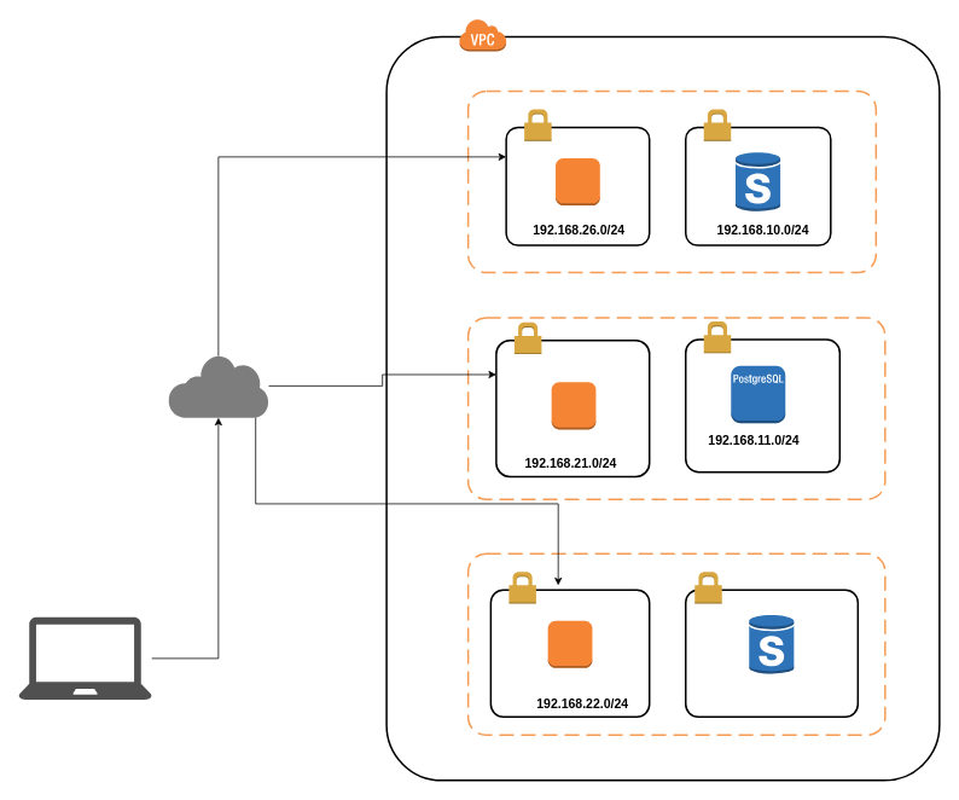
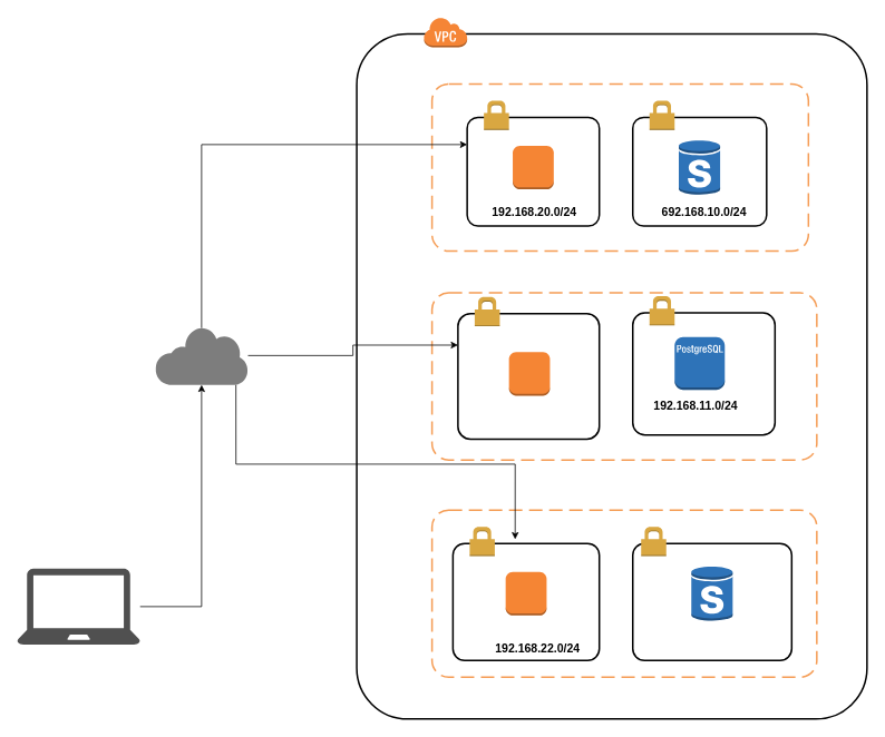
  <mxCell id="0" />
  <mxCell id="1" parent="0" />
  <mxCell id="2" value="" style="rounded=1;arcSize=10;dashed=0;strokeColor=#000000;fillColor=none;gradientColor=none;strokeWidth=2;" parent="1" vertex="1"><mxGeometry x="426" y="40" width="610" height="820" as="geometry" /></mxCell>
  <mxCell id="3" value="" style="dashed=0;html=1;shape=mxgraph.aws3.virtual_private_cloud;fillColor=#F58536;gradientColor=none;dashed=0;" parent="1" vertex="1"><mxGeometry x="506" y="20" width="52" height="36" as="geometry" /></mxCell>
  <mxCell id="4" value="" style="rounded=1;arcSize=10;dashed=1;strokeColor=#F59D56;fillColor=none;gradientColor=none;dashPattern=8 4;strokeWidth=2;fontSize=14;" parent="1" vertex="1"><mxGeometry x="516" y="100" width="450" height="200" as="geometry" /></mxCell>
  <mxCell id="5" value="" style="rounded=1;arcSize=10;dashed=0;strokeColor=#000000;fillColor=none;gradientColor=none;strokeWidth=2;fontSize=14;" parent="1" vertex="1"><mxGeometry x="558" y="140" width="158" height="130" as="geometry" /></mxCell>
  <mxCell id="6" value="" style="dashed=0;html=1;shape=mxgraph.aws3.permissions;fillColor=#D9A741;gradientColor=none;dashed=0;fontSize=14;" parent="1" vertex="1"><mxGeometry x="578" y="120" width="30" height="35" as="geometry" /></mxCell>
  <mxCell id="7" value="" style="rounded=1;arcSize=10;dashed=0;strokeColor=#000000;fillColor=none;gradientColor=none;strokeWidth=2;fontSize=14;" parent="1" vertex="1"><mxGeometry x="756" y="140" width="160" height="130" as="geometry" /></mxCell>
  <mxCell id="8" value="" style="dashed=0;html=1;shape=mxgraph.aws3.permissions;fillColor=#D9A741;gradientColor=none;dashed=0;fontSize=14;" parent="1" vertex="1"><mxGeometry x="776" y="120" width="30" height="35" as="geometry" /></mxCell>
  <mxCell id="9" value="" style="rounded=1;arcSize=10;dashed=1;strokeColor=#F59D56;fillColor=none;gradientColor=none;dashPattern=8 4;strokeWidth=2;fontSize=14;" parent="1" vertex="1"><mxGeometry x="516" y="350" width="460" height="200" as="geometry" /></mxCell>
  <mxCell id="10" value="" style="rounded=1;arcSize=10;dashed=0;strokeColor=#000000;fillColor=none;gradientColor=none;strokeWidth=2;fontSize=14;" parent="1" vertex="1"><mxGeometry x="547" y="375" width="169" height="150" as="geometry" /></mxCell>
  <mxCell id="11" value="" style="dashed=0;html=1;shape=mxgraph.aws3.permissions;fillColor=#D9A741;gradientColor=none;dashed=0;fontSize=14;" parent="1" vertex="1"><mxGeometry x="567" y="355" width="30" height="35" as="geometry" /></mxCell>
  <mxCell id="12" value="" style="rounded=1;arcSize=10;dashed=0;strokeColor=#000000;fillColor=none;gradientColor=none;strokeWidth=2;fontSize=14;" parent="1" vertex="1"><mxGeometry x="756" y="374" width="170" height="146" as="geometry" /></mxCell>
  <mxCell id="13" value="" style="dashed=0;html=1;shape=mxgraph.aws3.permissions;fillColor=#D9A741;gradientColor=none;dashed=0;fontSize=14;" parent="1" vertex="1"><mxGeometry x="776" y="354" width="30" height="35" as="geometry" /></mxCell>
  <mxCell id="14" value="" style="rounded=1;arcSize=10;dashed=1;strokeColor=#F59D56;fillColor=none;gradientColor=none;dashPattern=8 4;strokeWidth=2;fontSize=14;" parent="1" vertex="1"><mxGeometry x="516" y="610" width="460" height="200" as="geometry" /></mxCell>
  <mxCell id="15" value="" style="rounded=1;arcSize=10;dashed=0;strokeColor=#000000;fillColor=none;gradientColor=none;strokeWidth=2;fontSize=14;" parent="1" vertex="1"><mxGeometry x="541" y="650" width="175" height="140" as="geometry" /></mxCell>
  <mxCell id="16" value="" style="dashed=0;html=1;shape=mxgraph.aws3.permissions;fillColor=#D9A741;gradientColor=none;dashed=0;fontSize=14;" parent="1" vertex="1"><mxGeometry x="561" y="630" width="30" height="35" as="geometry" /></mxCell>
  <mxCell id="17" value="" style="rounded=1;arcSize=10;dashed=0;strokeColor=#000000;fillColor=none;gradientColor=none;strokeWidth=2;fontSize=14;" parent="1" vertex="1"><mxGeometry x="756" y="650" width="190" height="140" as="geometry" /></mxCell>
  <mxCell id="18" value="" style="dashed=0;html=1;shape=mxgraph.aws3.permissions;fillColor=#D9A741;gradientColor=none;dashed=0;fontSize=14;" parent="1" vertex="1"><mxGeometry x="766" y="630" width="30" height="35" as="geometry" /></mxCell>
- <mxCell id="19" value="192.168.10.0/24&lt;br&gt;" style="text;html=1;resizable=0;autosize=1;align=center;verticalAlign=middle;points=[];fillColor=none;strokeColor=none;rounded=0;fontSize=14;fontStyle=1" parent="1" vertex="1"><mxGeometry x="781" y="242.6" width="120" height="20" as="geometry" /></mxCell>
+ <mxCell id="19" value="692.168.10.0/24&lt;br&gt;" style="text;html=1;resizable=0;autosize=1;align=center;verticalAlign=middle;points=[];fillColor=none;strokeColor=none;rounded=0;fontSize=14;fontStyle=1" parent="1" vertex="1"><mxGeometry x="781" y="242.6" width="120" height="20" as="geometry" /></mxCell>
  <mxCell id="20" value="192.168.11.0/24&lt;br&gt;" style="text;html=1;resizable=0;autosize=1;align=center;verticalAlign=middle;points=[];fillColor=none;strokeColor=none;rounded=0;fontSize=14;fontStyle=1" parent="1" vertex="1"><mxGeometry x="771" y="475.1" width="120" height="20" as="geometry" /></mxCell>
- <mxCell id="21" value="192.168.26.0/24&lt;br&gt;" style="text;html=1;resizable=0;autosize=1;align=center;verticalAlign=middle;points=[];fillColor=none;strokeColor=none;rounded=0;fontSize=14;fontStyle=1" parent="1" vertex="1"><mxGeometry x="578" y="242.6" width="120" height="20" as="geometry" /></mxCell>
- <mxCell id="22" value="192.168.21.0/24&lt;br&gt;" style="text;html=1;resizable=0;autosize=1;align=center;verticalAlign=middle;points=[];fillColor=none;strokeColor=none;rounded=0;fontSize=14;fontStyle=1" parent="1" vertex="1"><mxGeometry x="568.5" y="500.1" width="120" height="20" as="geometry" /></mxCell>
+ <mxCell id="21" value="192.168.20.0/24&lt;br&gt;" style="text;html=1;resizable=0;autosize=1;align=center;verticalAlign=middle;points=[];fillColor=none;strokeColor=none;rounded=0;fontSize=14;fontStyle=1" parent="1" vertex="1"><mxGeometry x="578" y="242.6" width="120" height="20" as="geometry" /></mxCell>
  <mxCell id="23" value="192.168.22.0/24&lt;br&gt;" style="text;html=1;resizable=0;autosize=1;align=center;verticalAlign=middle;points=[];fillColor=none;strokeColor=none;rounded=0;fontSize=14;fontStyle=1" parent="1" vertex="1"><mxGeometry x="581.5" y="766.1" width="120" height="20" as="geometry" /></mxCell>
  <mxCell id="24" style="edgeStyle=orthogonalEdgeStyle;rounded=0;orthogonalLoop=1;jettySize=auto;html=1;exitX=0.5;exitY=0.03;exitDx=0;exitDy=0;exitPerimeter=0;entryX=0;entryY=0.25;entryDx=0;entryDy=0;" parent="1" source="27" target="5" edge="1"><mxGeometry relative="1" as="geometry"><Array as="points"><mxPoint x="241" y="172" /></Array></mxGeometry></mxCell>
  <mxCell id="25" style="edgeStyle=orthogonalEdgeStyle;rounded=0;orthogonalLoop=1;jettySize=auto;html=1;entryX=0;entryY=0.25;entryDx=0;entryDy=0;" parent="1" source="27" target="10" edge="1"><mxGeometry relative="1" as="geometry" /></mxCell>
  <mxCell id="26" style="edgeStyle=orthogonalEdgeStyle;rounded=0;orthogonalLoop=1;jettySize=auto;html=1;exitX=0.87;exitY=1;exitDx=0;exitDy=0;exitPerimeter=0;entryX=0.425;entryY=-0.036;entryDx=0;entryDy=0;entryPerimeter=0;" parent="1" source="27" target="15" edge="1"><mxGeometry relative="1" as="geometry" /></mxCell>
  <mxCell id="27" value="" style="shadow=0;dashed=0;html=1;strokeColor=none;labelPosition=center;verticalLabelPosition=bottom;verticalAlign=top;align=center;shape=mxgraph.mscae.enterprise.internet;fillColor=#7D7D7D;" parent="1" vertex="1"><mxGeometry x="185" y="390" width="111" height="70" as="geometry" /></mxCell>
  <mxCell id="28" style="edgeStyle=orthogonalEdgeStyle;rounded=0;orthogonalLoop=1;jettySize=auto;html=1;" parent="1" source="29" target="27" edge="1"><mxGeometry relative="1" as="geometry" /></mxCell>
  <mxCell id="29" value="" style="shadow=0;dashed=0;html=1;strokeColor=none;fillColor=#505050;labelPosition=center;verticalLabelPosition=bottom;verticalAlign=top;outlineConnect=0;align=center;shape=mxgraph.office.devices.laptop;" parent="1" vertex="1"><mxGeometry x="20" y="680" width="147" height="91" as="geometry" /></mxCell>
  <mxCell id="30" value="" style="outlineConnect=0;dashed=0;verticalLabelPosition=bottom;verticalAlign=top;align=center;html=1;shape=mxgraph.aws3.instance;fillColor=#F58534;gradientColor=none;" parent="1" vertex="1"><mxGeometry x="612.5" y="174" width="49" height="52" as="geometry" /></mxCell>
  <mxCell id="31" value="" style="outlineConnect=0;dashed=0;verticalLabelPosition=bottom;verticalAlign=top;align=center;html=1;shape=mxgraph.aws3.instance;fillColor=#F58534;gradientColor=none;" parent="1" vertex="1"><mxGeometry x="608" y="421" width="49" height="52" as="geometry" /></mxCell>
  <mxCell id="32" value="" style="outlineConnect=0;dashed=0;verticalLabelPosition=bottom;verticalAlign=top;align=center;html=1;shape=mxgraph.aws3.instance;fillColor=#F58534;gradientColor=none;" parent="1" vertex="1"><mxGeometry x="604" y="684" width="49" height="52" as="geometry" /></mxCell>
  <mxCell id="33" value="" style="outlineConnect=0;dashed=0;verticalLabelPosition=bottom;verticalAlign=top;align=center;html=1;shape=mxgraph.aws3.postgre_sql_instance;fillColor=#2E73B8;gradientColor=none;" vertex="1" parent="1"><mxGeometry x="806" y="403" width="60" height="63" as="geometry" /></mxCell>
  <mxCell id="34" value="" style="outlineConnect=0;dashed=0;verticalLabelPosition=bottom;verticalAlign=top;align=center;html=1;shape=mxgraph.aws3.rds_db_instance_standby_multi_az;fillColor=#2E73B8;gradientColor=none;" vertex="1" parent="1"><mxGeometry x="811" y="167" width="49.5" height="66" as="geometry" /></mxCell>
  <mxCell id="35" value="" style="outlineConnect=0;dashed=0;verticalLabelPosition=bottom;verticalAlign=top;align=center;html=1;shape=mxgraph.aws3.rds_db_instance_standby_multi_az;fillColor=#2E73B8;gradientColor=none;" vertex="1" parent="1"><mxGeometry x="826" y="677" width="49.5" height="66" as="geometry" /></mxCell>
